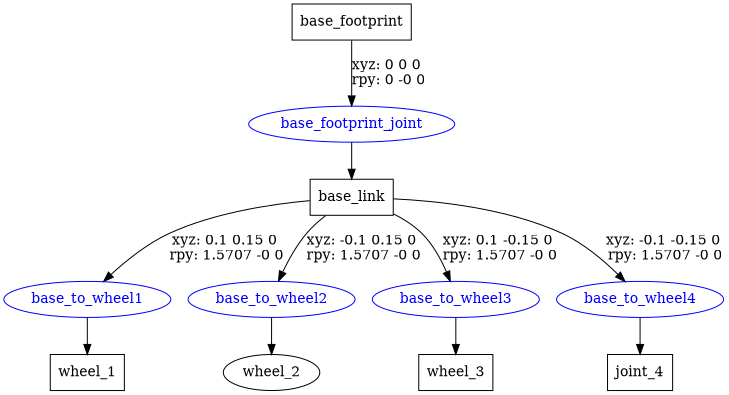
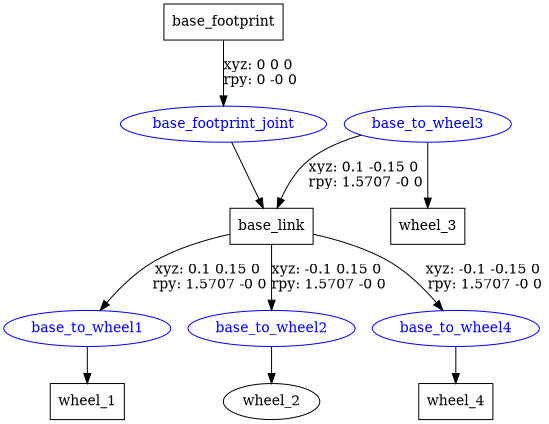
  digraph {
    fontname="DejaVu Serif"
    node [fontname="DejaVu Serif" shape=ellipse]
    edge [fontname="DejaVu Serif"]
    n1 [label=base_footprint shape=box]
    base_footprint_joint [color=blue fontcolor=blue]
    n3 [label=base_link shape=box]
    base_to_wheel1 [color=blue fontcolor=blue]
    base_to_wheel2 [color=blue fontcolor=blue]
    base_to_wheel3 [color=blue fontcolor=blue]
    base_to_wheel4 [color=blue fontcolor=blue]
    n8 [label=wheel_1 shape=box]
    n9 [label=wheel_2]
    n10 [label=wheel_3 shape=box]
-   n11 [label=joint_4 shape=box]
+   n11 [label=wheel_4 shape=box]
    n1 -> base_footprint_joint [label="xyz: 0 0 0 \nrpy: 0 -0 0"]
    base_footprint_joint -> n3
    n3 -> base_to_wheel1 [label="xyz: 0.1 0.15 0 \nrpy: 1.5707 -0 0"]
    n3 -> base_to_wheel2 [label="xyz: -0.1 0.15 0 \nrpy: 1.5707 -0 0"]
-   n3 -> base_to_wheel3 [label="xyz: 0.1 -0.15 0 \nrpy: 1.5707 -0 0"]
+   base_to_wheel3 -> n3 [label="xyz: 0.1 -0.15 0 \nrpy: 1.5707 -0 0"]
    n3 -> base_to_wheel4 [label="xyz: -0.1 -0.15 0 \nrpy: 1.5707 -0 0"]
    base_to_wheel1 -> n8
    base_to_wheel2 -> n9
    base_to_wheel3 -> n10
    base_to_wheel4 -> n11
  }
